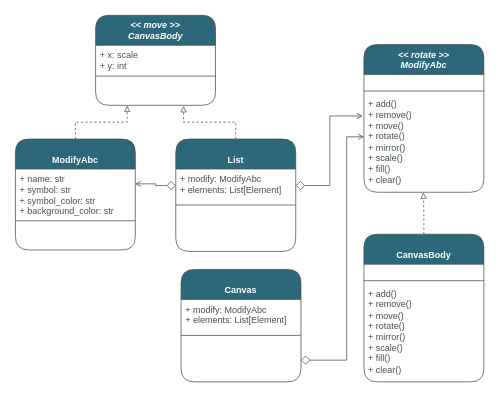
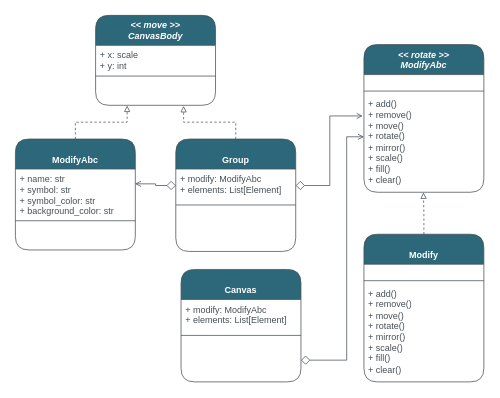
  <mxCell id="0" />
  <mxCell id="1" parent="0" />
  <mxCell id="2" value="&lt;i&gt;&amp;lt;&amp;lt; rotate &amp;gt;&amp;gt;&lt;br&gt;ModifyAbc&lt;/i&gt;" style="swimlane;fontStyle=1;align=center;verticalAlign=top;childLayout=stackLayout;horizontal=1;startSize=40;horizontalStack=0;resizeParent=1;resizeParentMax=0;resizeLast=0;collapsible=1;marginBottom=0;whiteSpace=wrap;html=1;strokeColor=#464F55;fontColor=#FFFFFF;fillColor=#2C6879;rounded=1;labelBackgroundColor=none;" parent="1" vertex="1"><mxGeometry x="485" y="59" width="160" height="197" as="geometry"><mxRectangle x="330" y="270" width="120" height="40" as="alternateBounds" /></mxGeometry></mxCell>
  <mxCell id="3" value="&amp;nbsp;" style="text;strokeColor=none;fillColor=none;align=left;verticalAlign=top;spacingLeft=4;spacingRight=4;overflow=hidden;rotatable=0;points=[[0,0.5],[1,0.5]];portConstraint=eastwest;whiteSpace=wrap;html=1;fontColor=#464F55;rounded=1;labelBackgroundColor=none;" parent="2" vertex="1"><mxGeometry y="40" width="160" height="18" as="geometry" /></mxCell>
  <mxCell id="4" value="" style="line;strokeWidth=1;fillColor=none;align=left;verticalAlign=middle;spacingTop=-1;spacingLeft=3;spacingRight=3;rotatable=0;labelPosition=right;points=[];portConstraint=eastwest;strokeColor=#464F55;fontColor=#1A1A1A;rounded=1;labelBackgroundColor=none;" parent="2" vertex="1"><mxGeometry y="58" width="160" height="8" as="geometry" /></mxCell>
  <mxCell id="5" value="+ add()&lt;br&gt;+ remove()&lt;br&gt;+ move()&lt;br&gt;+ rotate()&lt;br&gt;+ mirror()&lt;br&gt;+ scale()&lt;br&gt;+ fill()&lt;br&gt;+ clear()" style="text;strokeColor=none;fillColor=none;align=left;verticalAlign=top;spacingLeft=4;spacingRight=4;overflow=hidden;rotatable=0;points=[[0,0.5],[1,0.5]];portConstraint=eastwest;whiteSpace=wrap;html=1;fontColor=#464F55;rounded=1;labelBackgroundColor=none;" parent="2" vertex="1"><mxGeometry y="66" width="160" height="131" as="geometry" /></mxCell>
  <mxCell id="6" style="edgeStyle=orthogonalEdgeStyle;rounded=0;orthogonalLoop=1;jettySize=auto;html=1;entryX=0.734;entryY=1.024;entryDx=0;entryDy=0;entryPerimeter=0;endArrow=block;endFill=0;dashed=1;strokeColor=#464F55;" edge="1" parent="1" source="7" target="31"><mxGeometry relative="1" as="geometry"><mxPoint x="243.857" y="144.857" as="targetPoint" /></mxGeometry></mxCell>
- <mxCell id="7" value="&lt;br&gt;List" style="swimlane;fontStyle=1;align=center;verticalAlign=top;childLayout=stackLayout;horizontal=1;startSize=40;horizontalStack=0;resizeParent=1;resizeParentMax=0;resizeLast=0;collapsible=1;marginBottom=0;whiteSpace=wrap;html=1;strokeColor=#464F55;fontColor=#FFFFFF;fillColor=#2C6879;rounded=1;labelBackgroundColor=none;" parent="1" vertex="1"><mxGeometry x="234" y="185" width="160" height="150" as="geometry"><mxRectangle x="299" y="276" width="120" height="40" as="alternateBounds" /></mxGeometry></mxCell>
+ <mxCell id="7" value="&lt;br&gt;Group" style="swimlane;fontStyle=1;align=center;verticalAlign=top;childLayout=stackLayout;horizontal=1;startSize=40;horizontalStack=0;resizeParent=1;resizeParentMax=0;resizeLast=0;collapsible=1;marginBottom=0;whiteSpace=wrap;html=1;strokeColor=#464F55;fontColor=#FFFFFF;fillColor=#2C6879;rounded=1;labelBackgroundColor=none;" parent="1" vertex="1"><mxGeometry x="234" y="185" width="160" height="150" as="geometry"><mxRectangle x="299" y="276" width="120" height="40" as="alternateBounds" /></mxGeometry></mxCell>
  <mxCell id="8" value="+ modify: ModifyAbc&lt;br&gt;+ elements: List[Element]" style="text;strokeColor=none;fillColor=none;align=left;verticalAlign=top;spacingLeft=4;spacingRight=4;overflow=hidden;rotatable=0;points=[[0,0.5],[1,0.5]];portConstraint=eastwest;whiteSpace=wrap;html=1;fontColor=#464F55;rounded=1;labelBackgroundColor=none;" parent="7" vertex="1"><mxGeometry y="40" width="160" height="44" as="geometry" /></mxCell>
  <mxCell id="9" value="" style="line;strokeWidth=1;fillColor=none;align=left;verticalAlign=middle;spacingTop=-1;spacingLeft=3;spacingRight=3;rotatable=0;labelPosition=right;points=[];portConstraint=eastwest;strokeColor=#464F55;fontColor=#1A1A1A;rounded=1;labelBackgroundColor=none;" parent="7" vertex="1"><mxGeometry y="84" width="160" height="8" as="geometry" /></mxCell>
  <mxCell id="10" value="&amp;nbsp;" style="text;strokeColor=none;fillColor=none;align=left;verticalAlign=top;spacingLeft=4;spacingRight=4;overflow=hidden;rotatable=0;points=[[0,0.5],[1,0.5]];portConstraint=eastwest;whiteSpace=wrap;html=1;fontColor=#464F55;rounded=1;labelBackgroundColor=none;" parent="7" vertex="1"><mxGeometry y="92" width="160" height="58" as="geometry" /></mxCell>
  <mxCell id="11" style="edgeStyle=orthogonalEdgeStyle;rounded=0;orthogonalLoop=1;jettySize=auto;html=1;entryX=0.496;entryY=1.001;entryDx=0;entryDy=0;entryPerimeter=0;endArrow=block;endFill=0;dashed=1;strokeColor=#464F55;" edge="1" parent="1" source="12" target="5"><mxGeometry relative="1" as="geometry" /></mxCell>
- <mxCell id="12" value="&lt;br&gt;CanvasBody" style="swimlane;fontStyle=1;align=center;verticalAlign=top;childLayout=stackLayout;horizontal=1;startSize=40;horizontalStack=0;resizeParent=1;resizeParentMax=0;resizeLast=0;collapsible=1;marginBottom=0;whiteSpace=wrap;html=1;strokeColor=#464F55;fontColor=#FFFFFF;fillColor=#2C6879;rounded=1;labelBackgroundColor=none;" vertex="1" parent="1"><mxGeometry x="485" y="312" width="160" height="197" as="geometry"><mxRectangle x="330" y="270" width="120" height="40" as="alternateBounds" /></mxGeometry></mxCell>
+ <mxCell id="12" value="&lt;br&gt;Modify" style="swimlane;fontStyle=1;align=center;verticalAlign=top;childLayout=stackLayout;horizontal=1;startSize=40;horizontalStack=0;resizeParent=1;resizeParentMax=0;resizeLast=0;collapsible=1;marginBottom=0;whiteSpace=wrap;html=1;strokeColor=#464F55;fontColor=#FFFFFF;fillColor=#2C6879;rounded=1;labelBackgroundColor=none;" vertex="1" parent="1"><mxGeometry x="485" y="312" width="160" height="197" as="geometry"><mxRectangle x="330" y="270" width="120" height="40" as="alternateBounds" /></mxGeometry></mxCell>
  <mxCell id="13" value="&amp;nbsp;" style="text;strokeColor=none;fillColor=none;align=left;verticalAlign=top;spacingLeft=4;spacingRight=4;overflow=hidden;rotatable=0;points=[[0,0.5],[1,0.5]];portConstraint=eastwest;whiteSpace=wrap;html=1;fontColor=#464F55;rounded=1;labelBackgroundColor=none;" vertex="1" parent="12"><mxGeometry y="40" width="160" height="18" as="geometry" /></mxCell>
  <mxCell id="14" value="" style="line;strokeWidth=1;fillColor=none;align=left;verticalAlign=middle;spacingTop=-1;spacingLeft=3;spacingRight=3;rotatable=0;labelPosition=right;points=[];portConstraint=eastwest;strokeColor=#464F55;fontColor=#1A1A1A;rounded=1;labelBackgroundColor=none;" vertex="1" parent="12"><mxGeometry y="58" width="160" height="8" as="geometry" /></mxCell>
  <mxCell id="15" value="+ add()&lt;br&gt;+ remove()&lt;br&gt;+ move()&lt;br&gt;+ rotate()&lt;br&gt;+ mirror()&lt;br&gt;+ scale()&lt;br&gt;+ fill()&lt;br&gt;+ clear()" style="text;strokeColor=none;fillColor=none;align=left;verticalAlign=top;spacingLeft=4;spacingRight=4;overflow=hidden;rotatable=0;points=[[0,0.5],[1,0.5]];portConstraint=eastwest;whiteSpace=wrap;html=1;fontColor=#464F55;rounded=1;labelBackgroundColor=none;" vertex="1" parent="12"><mxGeometry y="66" width="160" height="131" as="geometry" /></mxCell>
  <mxCell id="16" value="&lt;br&gt;Canvas" style="swimlane;fontStyle=1;align=center;verticalAlign=top;childLayout=stackLayout;horizontal=1;startSize=40;horizontalStack=0;resizeParent=1;resizeParentMax=0;resizeLast=0;collapsible=1;marginBottom=0;whiteSpace=wrap;html=1;strokeColor=#464F55;fontColor=#FFFFFF;fillColor=#2C6879;rounded=1;labelBackgroundColor=none;" vertex="1" parent="1"><mxGeometry x="241" y="359" width="160" height="150" as="geometry"><mxRectangle x="299" y="276" width="120" height="40" as="alternateBounds" /></mxGeometry></mxCell>
  <mxCell id="17" value="+ modify: ModifyAbc&lt;br&gt;+ elements: List[Element]" style="text;strokeColor=none;fillColor=none;align=left;verticalAlign=top;spacingLeft=4;spacingRight=4;overflow=hidden;rotatable=0;points=[[0,0.5],[1,0.5]];portConstraint=eastwest;whiteSpace=wrap;html=1;fontColor=#464F55;rounded=1;labelBackgroundColor=none;" vertex="1" parent="16"><mxGeometry y="40" width="160" height="44" as="geometry" /></mxCell>
  <mxCell id="18" value="" style="line;strokeWidth=1;fillColor=none;align=left;verticalAlign=middle;spacingTop=-1;spacingLeft=3;spacingRight=3;rotatable=0;labelPosition=right;points=[];portConstraint=eastwest;strokeColor=#464F55;fontColor=#1A1A1A;rounded=1;labelBackgroundColor=none;" vertex="1" parent="16"><mxGeometry y="84" width="160" height="8" as="geometry" /></mxCell>
  <mxCell id="19" value="&amp;nbsp;" style="text;strokeColor=none;fillColor=none;align=left;verticalAlign=top;spacingLeft=4;spacingRight=4;overflow=hidden;rotatable=0;points=[[0,0.5],[1,0.5]];portConstraint=eastwest;whiteSpace=wrap;html=1;fontColor=#464F55;rounded=1;labelBackgroundColor=none;" vertex="1" parent="16"><mxGeometry y="92" width="160" height="58" as="geometry" /></mxCell>
  <mxCell id="20" style="edgeStyle=orthogonalEdgeStyle;rounded=0;orthogonalLoop=1;jettySize=auto;html=1;entryX=-0.01;entryY=0.223;entryDx=0;entryDy=0;entryPerimeter=0;endArrow=open;endFill=0;startArrow=diamond;startFill=0;endSize=6;startSize=10;strokeColor=#464F55;" edge="1" parent="1" source="8" target="5"><mxGeometry relative="1" as="geometry" /></mxCell>
  <mxCell id="21" style="edgeStyle=orthogonalEdgeStyle;rounded=0;orthogonalLoop=1;jettySize=auto;html=1;entryX=0.001;entryY=0.435;entryDx=0;entryDy=0;entryPerimeter=0;endArrow=open;endFill=0;startArrow=diamond;startFill=0;startSize=10;strokeColor=#464F55;" edge="1" parent="1" source="19" target="5"><mxGeometry relative="1" as="geometry"><Array as="points"><mxPoint x="462" y="480" /><mxPoint x="462" y="182" /></Array></mxGeometry></mxCell>
  <mxCell id="22" style="edgeStyle=orthogonalEdgeStyle;rounded=0;orthogonalLoop=1;jettySize=auto;html=1;entryX=0.263;entryY=1.008;entryDx=0;entryDy=0;entryPerimeter=0;endArrow=block;endFill=0;dashed=1;strokeColor=#464F55;" edge="1" parent="1" source="23" target="31"><mxGeometry relative="1" as="geometry"><mxPoint x="171" y="147.714" as="targetPoint" /></mxGeometry></mxCell>
  <mxCell id="23" value="&lt;br&gt;ModifyAbc" style="swimlane;fontStyle=1;align=center;verticalAlign=top;childLayout=stackLayout;horizontal=1;startSize=40;horizontalStack=0;resizeParent=1;resizeParentMax=0;resizeLast=0;collapsible=1;marginBottom=0;whiteSpace=wrap;html=1;strokeColor=#464F55;fontColor=#FFFFFF;fillColor=#2C6879;rounded=1;labelBackgroundColor=none;" vertex="1" parent="1"><mxGeometry x="20" y="185" width="160" height="148" as="geometry"><mxRectangle x="299" y="276" width="120" height="40" as="alternateBounds" /></mxGeometry></mxCell>
  <mxCell id="24" value="+ name: str&lt;br&gt;+ symbol: str&lt;br&gt;+ symbol_color: str&lt;br&gt;+ background_color: str" style="text;strokeColor=none;fillColor=none;align=left;verticalAlign=top;spacingLeft=4;spacingRight=4;overflow=hidden;rotatable=0;points=[[0,0.5],[1,0.5]];portConstraint=eastwest;whiteSpace=wrap;html=1;fontColor=#464F55;rounded=1;labelBackgroundColor=none;" vertex="1" parent="23"><mxGeometry y="40" width="160" height="65" as="geometry" /></mxCell>
  <mxCell id="25" value="" style="line;strokeWidth=1;fillColor=none;align=left;verticalAlign=middle;spacingTop=-1;spacingLeft=3;spacingRight=3;rotatable=0;labelPosition=right;points=[];portConstraint=eastwest;strokeColor=#464F55;fontColor=#1A1A1A;rounded=1;labelBackgroundColor=none;" vertex="1" parent="23"><mxGeometry y="105" width="160" height="8" as="geometry" /></mxCell>
  <mxCell id="26" value="&amp;nbsp;" style="text;strokeColor=none;fillColor=none;align=left;verticalAlign=top;spacingLeft=4;spacingRight=4;overflow=hidden;rotatable=0;points=[[0,0.5],[1,0.5]];portConstraint=eastwest;whiteSpace=wrap;html=1;fontColor=#464F55;rounded=1;labelBackgroundColor=none;" vertex="1" parent="23"><mxGeometry y="113" width="160" height="35" as="geometry" /></mxCell>
  <mxCell id="27" style="edgeStyle=orthogonalEdgeStyle;rounded=0;orthogonalLoop=1;jettySize=auto;html=1;entryX=0.997;entryY=0.304;entryDx=0;entryDy=0;entryPerimeter=0;endArrow=open;endFill=0;startArrow=diamond;startFill=0;startSize=10;strokeColor=#464F55;" edge="1" parent="1" source="8" target="24"><mxGeometry relative="1" as="geometry" /></mxCell>
  <mxCell id="28" value="&lt;i&gt;&amp;lt;&amp;lt; move &amp;gt;&amp;gt;&lt;br style=&quot;border-color: var(--border-color);&quot;&gt;CanvasBody&lt;/i&gt;" style="swimlane;fontStyle=1;align=center;verticalAlign=top;childLayout=stackLayout;horizontal=1;startSize=40;horizontalStack=0;resizeParent=1;resizeParentMax=0;resizeLast=0;collapsible=1;marginBottom=0;whiteSpace=wrap;html=1;strokeColor=#464F55;fontColor=#FFFFFF;fillColor=#2C6879;rounded=1;labelBackgroundColor=none;" vertex="1" parent="1"><mxGeometry x="127" y="20" width="160" height="120" as="geometry"><mxRectangle x="299" y="276" width="120" height="40" as="alternateBounds" /></mxGeometry></mxCell>
  <mxCell id="29" value="+ x: scale&lt;br&gt;+ y: int" style="text;strokeColor=none;fillColor=none;align=left;verticalAlign=top;spacingLeft=4;spacingRight=4;overflow=hidden;rotatable=0;points=[[0,0.5],[1,0.5]];portConstraint=eastwest;whiteSpace=wrap;html=1;fontColor=#464F55;rounded=1;labelBackgroundColor=none;" vertex="1" parent="28"><mxGeometry y="40" width="160" height="37" as="geometry" /></mxCell>
  <mxCell id="30" value="" style="line;strokeWidth=1;fillColor=none;align=left;verticalAlign=middle;spacingTop=-1;spacingLeft=3;spacingRight=3;rotatable=0;labelPosition=right;points=[];portConstraint=eastwest;strokeColor=#464F55;fontColor=#1A1A1A;rounded=1;labelBackgroundColor=none;" vertex="1" parent="28"><mxGeometry y="77" width="160" height="8" as="geometry" /></mxCell>
  <mxCell id="31" value="&amp;nbsp;" style="text;strokeColor=none;fillColor=none;align=left;verticalAlign=top;spacingLeft=4;spacingRight=4;overflow=hidden;rotatable=0;points=[[0,0.5],[1,0.5]];portConstraint=eastwest;whiteSpace=wrap;html=1;fontColor=#464F55;rounded=1;labelBackgroundColor=none;" vertex="1" parent="28"><mxGeometry y="85" width="160" height="35" as="geometry" /></mxCell>
